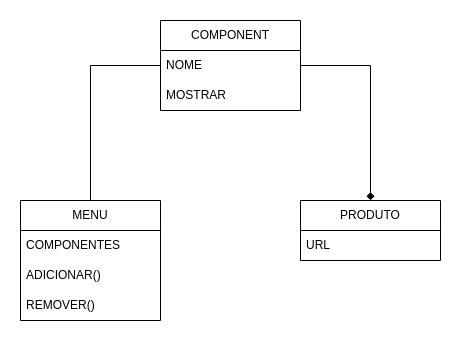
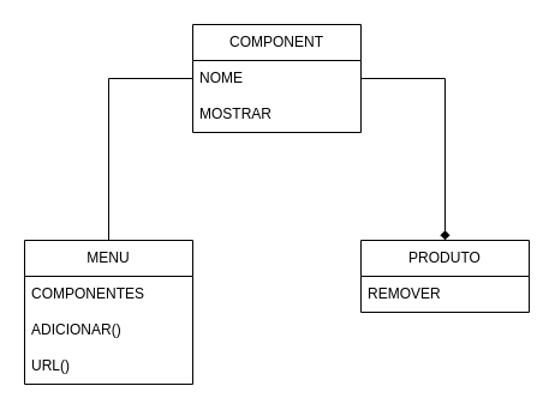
  <mxCell id="0" />
  <mxCell id="1" parent="0" />
  <mxCell id="2" value="PRODUTO" style="swimlane;fontStyle=0;childLayout=stackLayout;horizontal=1;startSize=30;horizontalStack=0;resizeParent=1;resizeParentMax=0;resizeLast=0;collapsible=1;marginBottom=0;whiteSpace=wrap;html=1;" vertex="1" parent="1"><mxGeometry x="300" y="200" width="140" height="60" as="geometry" /></mxCell>
- <mxCell id="3" value="URL" style="text;strokeColor=none;fillColor=none;align=left;verticalAlign=middle;spacingLeft=4;spacingRight=4;overflow=hidden;points=[[0,0.5],[1,0.5]];portConstraint=eastwest;rotatable=0;whiteSpace=wrap;html=1;" vertex="1" parent="2"><mxGeometry y="30" width="140" height="30" as="geometry" /></mxCell>
+ <mxCell id="3" value="REMOVER" style="text;strokeColor=none;fillColor=none;align=left;verticalAlign=middle;spacingLeft=4;spacingRight=4;overflow=hidden;points=[[0,0.5],[1,0.5]];portConstraint=eastwest;rotatable=0;whiteSpace=wrap;html=1;" vertex="1" parent="2"><mxGeometry y="30" width="140" height="30" as="geometry" /></mxCell>
  <mxCell id="4" value="COMPONENT" style="swimlane;fontStyle=0;childLayout=stackLayout;horizontal=1;startSize=30;horizontalStack=0;resizeParent=1;resizeParentMax=0;resizeLast=0;collapsible=1;marginBottom=0;whiteSpace=wrap;html=1;" vertex="1" parent="1"><mxGeometry x="160" y="20" width="140" height="90" as="geometry" /></mxCell>
  <mxCell id="5" value="NOME" style="text;strokeColor=none;fillColor=none;align=left;verticalAlign=middle;spacingLeft=4;spacingRight=4;overflow=hidden;points=[[0,0.5],[1,0.5]];portConstraint=eastwest;rotatable=0;whiteSpace=wrap;html=1;" vertex="1" parent="4"><mxGeometry y="30" width="140" height="30" as="geometry" /></mxCell>
  <mxCell id="6" value="MOSTRAR" style="text;strokeColor=none;fillColor=none;align=left;verticalAlign=middle;spacingLeft=4;spacingRight=4;overflow=hidden;points=[[0,0.5],[1,0.5]];portConstraint=eastwest;rotatable=0;whiteSpace=wrap;html=1;" vertex="1" parent="4"><mxGeometry y="60" width="140" height="30" as="geometry" /></mxCell>
  <mxCell id="7" value="MENU" style="swimlane;fontStyle=0;childLayout=stackLayout;horizontal=1;startSize=30;horizontalStack=0;resizeParent=1;resizeParentMax=0;resizeLast=0;collapsible=1;marginBottom=0;whiteSpace=wrap;html=1;" vertex="1" parent="1"><mxGeometry x="20" y="200" width="140" height="120" as="geometry" /></mxCell>
  <mxCell id="8" value="COMPONENTES" style="text;strokeColor=none;fillColor=none;align=left;verticalAlign=middle;spacingLeft=4;spacingRight=4;overflow=hidden;points=[[0,0.5],[1,0.5]];portConstraint=eastwest;rotatable=0;whiteSpace=wrap;html=1;" vertex="1" parent="7"><mxGeometry y="30" width="140" height="30" as="geometry" /></mxCell>
  <mxCell id="9" value="ADICIONAR()" style="text;strokeColor=none;fillColor=none;align=left;verticalAlign=middle;spacingLeft=4;spacingRight=4;overflow=hidden;points=[[0,0.5],[1,0.5]];portConstraint=eastwest;rotatable=0;whiteSpace=wrap;html=1;" vertex="1" parent="7"><mxGeometry y="60" width="140" height="30" as="geometry" /></mxCell>
- <mxCell id="10" value="REMOVER()" style="text;strokeColor=none;fillColor=none;align=left;verticalAlign=middle;spacingLeft=4;spacingRight=4;overflow=hidden;points=[[0,0.5],[1,0.5]];portConstraint=eastwest;rotatable=0;whiteSpace=wrap;html=1;" vertex="1" parent="7"><mxGeometry y="90" width="140" height="30" as="geometry" /></mxCell>
+ <mxCell id="10" value="URL()" style="text;strokeColor=none;fillColor=none;align=left;verticalAlign=middle;spacingLeft=4;spacingRight=4;overflow=hidden;points=[[0,0.5],[1,0.5]];portConstraint=eastwest;rotatable=0;whiteSpace=wrap;html=1;" vertex="1" parent="7"><mxGeometry y="90" width="140" height="30" as="geometry" /></mxCell>
  <mxCell id="11" style="edgeStyle=orthogonalEdgeStyle;rounded=0;orthogonalLoop=1;jettySize=auto;html=1;exitX=0;exitY=0.5;exitDx=0;exitDy=0;entryX=0.5;entryY=0;entryDx=0;entryDy=0;endArrow=none;" edge="1" parent="1" source="5" target="7"><mxGeometry relative="1" as="geometry" /></mxCell>
  <mxCell id="12" style="edgeStyle=orthogonalEdgeStyle;rounded=0;orthogonalLoop=1;jettySize=auto;html=1;exitX=1;exitY=0.5;exitDx=0;exitDy=0;entryX=0.5;entryY=0;entryDx=0;entryDy=0;endArrow=diamond;" edge="1" parent="1" source="5" target="2"><mxGeometry relative="1" as="geometry" /></mxCell>
